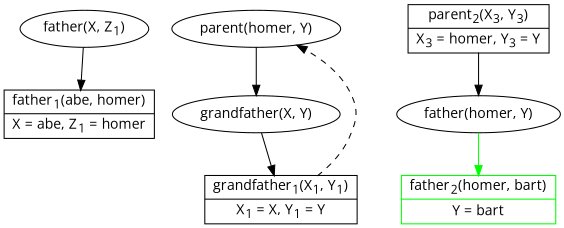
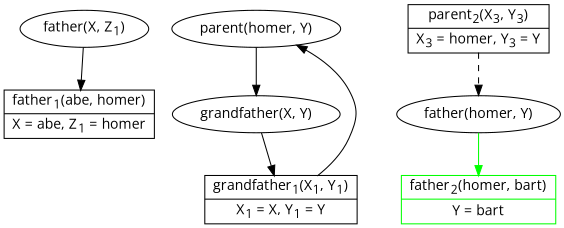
  digraph {
    fontname="Open Sans"
    node [fontname="Open Sans"]
    edge [fontname="Open Sans"]
    n1 [label=<father(X, Z<sub>1</sub>)>]
    n2 [label=<parent(homer, Y)>]
    n3 [label=<{father<sub>1</sub>(abe, homer)|X = abe, Z<sub>1</sub> = homer}> shape=record]
    n4 [label="grandfather(X, Y)"]
    n5 [label=<{grandfather<sub>1</sub>(X<sub>1</sub>, Y<sub>1</sub>)|X<sub>1</sub> = X, Y<sub>1</sub> = Y}> shape=record]
    n6 [label=<{parent<sub>2</sub>(X<sub>3</sub>, Y<sub>3</sub>)|X<sub>3</sub> = homer, Y<sub>3</sub> = Y}> shape=record]
    n7 [label=<father(homer, Y)>]
    n8 [color=green label=<{father<sub>2</sub>(homer, bart)|Y = bart}> shape=record]
    subgraph sub_1 {
      rank=same
      n1
      n2
    }
    n1 -> n2 [style=invis]
    n1 -> n3
    n2 -> n4
    n4 -> n5
-   n5 -> n2 [style=dashed]
-   n6 -> n7 [style=solid]
+   n5 -> n2 [style=solid]
+   n6 -> n7 [style=dashed]
    n7 -> n8 [color=green]
  }
